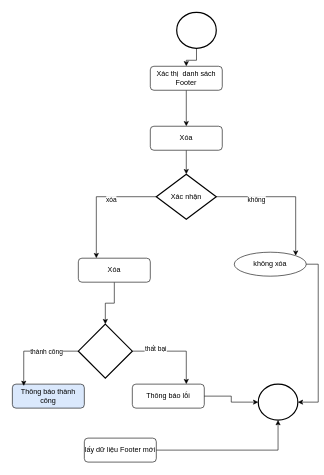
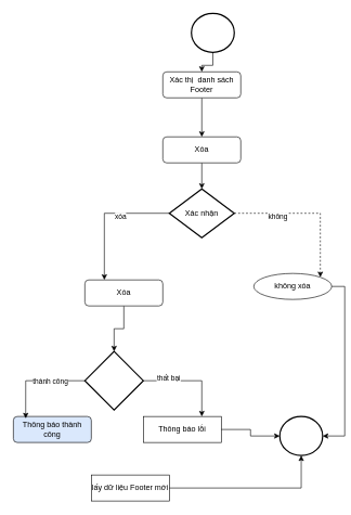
  <mxCell id="0" />
  <mxCell id="1" parent="0" />
  <mxCell id="2" value="" style="edgeStyle=orthogonalEdgeStyle;rounded=0;orthogonalLoop=1;jettySize=auto;html=1;" edge="1" parent="1" source="3" target="8"><mxGeometry relative="1" as="geometry" /></mxCell>
  <mxCell id="3" value="Xác thị&amp;nbsp; danh sách Footer" style="rounded=1;whiteSpace=wrap;html=1;fontSize=12;glass=0;strokeWidth=1;shadow=0;" vertex="1" parent="1"><mxGeometry x="250" y="110" width="120" height="40" as="geometry" /></mxCell>
  <mxCell id="4" value="" style="edgeStyle=orthogonalEdgeStyle;rounded=0;orthogonalLoop=1;jettySize=auto;html=1;" edge="1" parent="1" source="5" target="3"><mxGeometry relative="1" as="geometry" /></mxCell>
  <mxCell id="5" value="" style="strokeWidth=2;html=1;shape=mxgraph.flowchart.start_2;whiteSpace=wrap;" vertex="1" parent="1"><mxGeometry x="294" y="20" width="66" height="60" as="geometry" /></mxCell>
  <mxCell id="6" value="" style="strokeWidth=2;html=1;shape=mxgraph.flowchart.start_2;whiteSpace=wrap;" vertex="1" parent="1"><mxGeometry x="430" y="640" width="66" height="60" as="geometry" /></mxCell>
  <mxCell id="7" value="" style="edgeStyle=orthogonalEdgeStyle;rounded=0;orthogonalLoop=1;jettySize=auto;html=1;" edge="1" parent="1" source="8" target="13"><mxGeometry relative="1" as="geometry" /></mxCell>
  <mxCell id="8" value="Xóa" style="rounded=1;whiteSpace=wrap;html=1;fontSize=12;glass=0;strokeWidth=1;shadow=0;" vertex="1" parent="1"><mxGeometry x="250" y="210" width="120" height="40" as="geometry" /></mxCell>
  <mxCell id="9" style="edgeStyle=orthogonalEdgeStyle;rounded=0;orthogonalLoop=1;jettySize=auto;html=1;entryX=0.25;entryY=0;entryDx=0;entryDy=0;" edge="1" parent="1" source="13" target="15"><mxGeometry relative="1" as="geometry" /></mxCell>
  <mxCell id="10" value="xóa" style="edgeLabel;html=1;align=center;verticalAlign=middle;resizable=0;points=[];" vertex="1" connectable="0" parent="9"><mxGeometry x="-0.251" y="5" relative="1" as="geometry"><mxPoint as="offset" /></mxGeometry></mxCell>
- <mxCell id="11" style="edgeStyle=orthogonalEdgeStyle;rounded=0;orthogonalLoop=1;jettySize=auto;html=1;entryX=1;entryY=0;entryDx=0;entryDy=0;" edge="1" parent="1" source="13" target="16"><mxGeometry relative="1" as="geometry" /></mxCell>
+ <mxCell id="11" style="edgeStyle=orthogonalEdgeStyle;rounded=0;orthogonalLoop=1;jettySize=auto;html=1;entryX=1;entryY=0;entryDx=0;entryDy=0;dashed=1;" edge="1" parent="1" source="13" target="16"><mxGeometry relative="1" as="geometry" /></mxCell>
  <mxCell id="12" value="không" style="edgeLabel;html=1;align=center;verticalAlign=middle;resizable=0;points=[];" vertex="1" connectable="0" parent="11"><mxGeometry x="-0.426" y="-5" relative="1" as="geometry"><mxPoint as="offset" /></mxGeometry></mxCell>
  <mxCell id="13" value="Xác nhận" style="strokeWidth=2;html=1;shape=mxgraph.flowchart.decision;whiteSpace=wrap;" vertex="1" parent="1"><mxGeometry x="260" y="290" width="100" height="75" as="geometry" /></mxCell>
  <mxCell id="14" value="" style="edgeStyle=orthogonalEdgeStyle;rounded=0;orthogonalLoop=1;jettySize=auto;html=1;" edge="1" parent="1" source="15" target="19"><mxGeometry relative="1" as="geometry" /></mxCell>
  <mxCell id="15" value="Xóa" style="rounded=1;whiteSpace=wrap;html=1;fontSize=12;glass=0;strokeWidth=1;shadow=0;" vertex="1" parent="1"><mxGeometry x="130" y="430" width="120" height="40" as="geometry" /></mxCell>
  <mxCell id="16" value="không xóa" style="ellipse;whiteSpace=wrap;html=1;fontSize=12;glass=0;strokeWidth=1;shadow=0;" vertex="1" parent="1"><mxGeometry x="390" y="420" width="120" height="40" as="geometry" /></mxCell>
  <mxCell id="17" style="edgeStyle=orthogonalEdgeStyle;rounded=0;orthogonalLoop=1;jettySize=auto;html=1;entryX=0.75;entryY=0;entryDx=0;entryDy=0;exitX=1;exitY=0.5;exitDx=0;exitDy=0;exitPerimeter=0;" edge="1" parent="1" source="19" target="24"><mxGeometry relative="1" as="geometry" /></mxCell>
  <mxCell id="18" value="thất bại" style="edgeLabel;html=1;align=center;verticalAlign=middle;resizable=0;points=[];" vertex="1" connectable="0" parent="17"><mxGeometry x="-0.474" y="4" relative="1" as="geometry"><mxPoint as="offset" /></mxGeometry></mxCell>
  <mxCell id="19" value="" style="strokeWidth=2;html=1;shape=mxgraph.flowchart.decision;whiteSpace=wrap;" vertex="1" parent="1"><mxGeometry x="130" y="540" width="90" height="90" as="geometry" /></mxCell>
  <mxCell id="20" value="Thông báo thành công" style="rounded=1;whiteSpace=wrap;html=1;fontSize=12;glass=0;strokeWidth=1;shadow=0;fillColor=#dae8fc;" vertex="1" parent="1"><mxGeometry x="20" y="640" width="120" height="40" as="geometry" /></mxCell>
  <mxCell id="21" style="edgeStyle=orthogonalEdgeStyle;rounded=0;orthogonalLoop=1;jettySize=auto;html=1;entryX=0.158;entryY=0.075;entryDx=0;entryDy=0;entryPerimeter=0;exitX=0;exitY=0.5;exitDx=0;exitDy=0;exitPerimeter=0;" edge="1" parent="1" source="19" target="20"><mxGeometry relative="1" as="geometry" /></mxCell>
  <mxCell id="22" value="thành công" style="edgeLabel;html=1;align=center;verticalAlign=middle;resizable=0;points=[];" vertex="1" connectable="0" parent="21"><mxGeometry x="-0.274" relative="1" as="geometry"><mxPoint as="offset" /></mxGeometry></mxCell>
- <mxCell id="23" value="lấy dữ liệu Footer mới" style="rounded=1;whiteSpace=wrap;html=1;fontSize=12;glass=0;strokeWidth=1;shadow=0;" vertex="1" parent="1"><mxGeometry x="140" y="730" width="120" height="40" as="geometry" /></mxCell>
- <mxCell id="24" value="Thông báo lỗi" style="rounded=1;whiteSpace=wrap;html=1;fontSize=12;glass=0;strokeWidth=1;shadow=0;" vertex="1" parent="1"><mxGeometry x="220" y="640" width="120" height="40" as="geometry" /></mxCell>
+ <mxCell id="23" value="lấy dữ liệu Footer mới" style="whiteSpace=wrap;html=1;fontSize=12;glass=0;strokeWidth=1;shadow=0;rounded=0;" vertex="1" parent="1"><mxGeometry x="140" y="730" width="120" height="40" as="geometry" /></mxCell>
+ <mxCell id="24" value="Thông báo lỗi" style="whiteSpace=wrap;html=1;fontSize=12;glass=0;strokeWidth=1;shadow=0;rounded=0;" vertex="1" parent="1"><mxGeometry x="220" y="640" width="120" height="40" as="geometry" /></mxCell>
  <mxCell id="25" style="edgeStyle=orthogonalEdgeStyle;rounded=0;orthogonalLoop=1;jettySize=auto;html=1;entryX=1;entryY=0.5;entryDx=0;entryDy=0;entryPerimeter=0;exitX=1;exitY=0.5;exitDx=0;exitDy=0;" edge="1" parent="1" source="16" target="6"><mxGeometry relative="1" as="geometry" /></mxCell>
  <mxCell id="26" style="edgeStyle=orthogonalEdgeStyle;rounded=0;orthogonalLoop=1;jettySize=auto;html=1;entryX=0;entryY=0.5;entryDx=0;entryDy=0;entryPerimeter=0;" edge="1" parent="1" source="24" target="6"><mxGeometry relative="1" as="geometry" /></mxCell>
  <mxCell id="27" style="edgeStyle=orthogonalEdgeStyle;rounded=0;orthogonalLoop=1;jettySize=auto;html=1;entryX=0.5;entryY=1;entryDx=0;entryDy=0;entryPerimeter=0;" edge="1" parent="1" source="23" target="6"><mxGeometry relative="1" as="geometry" /></mxCell>
